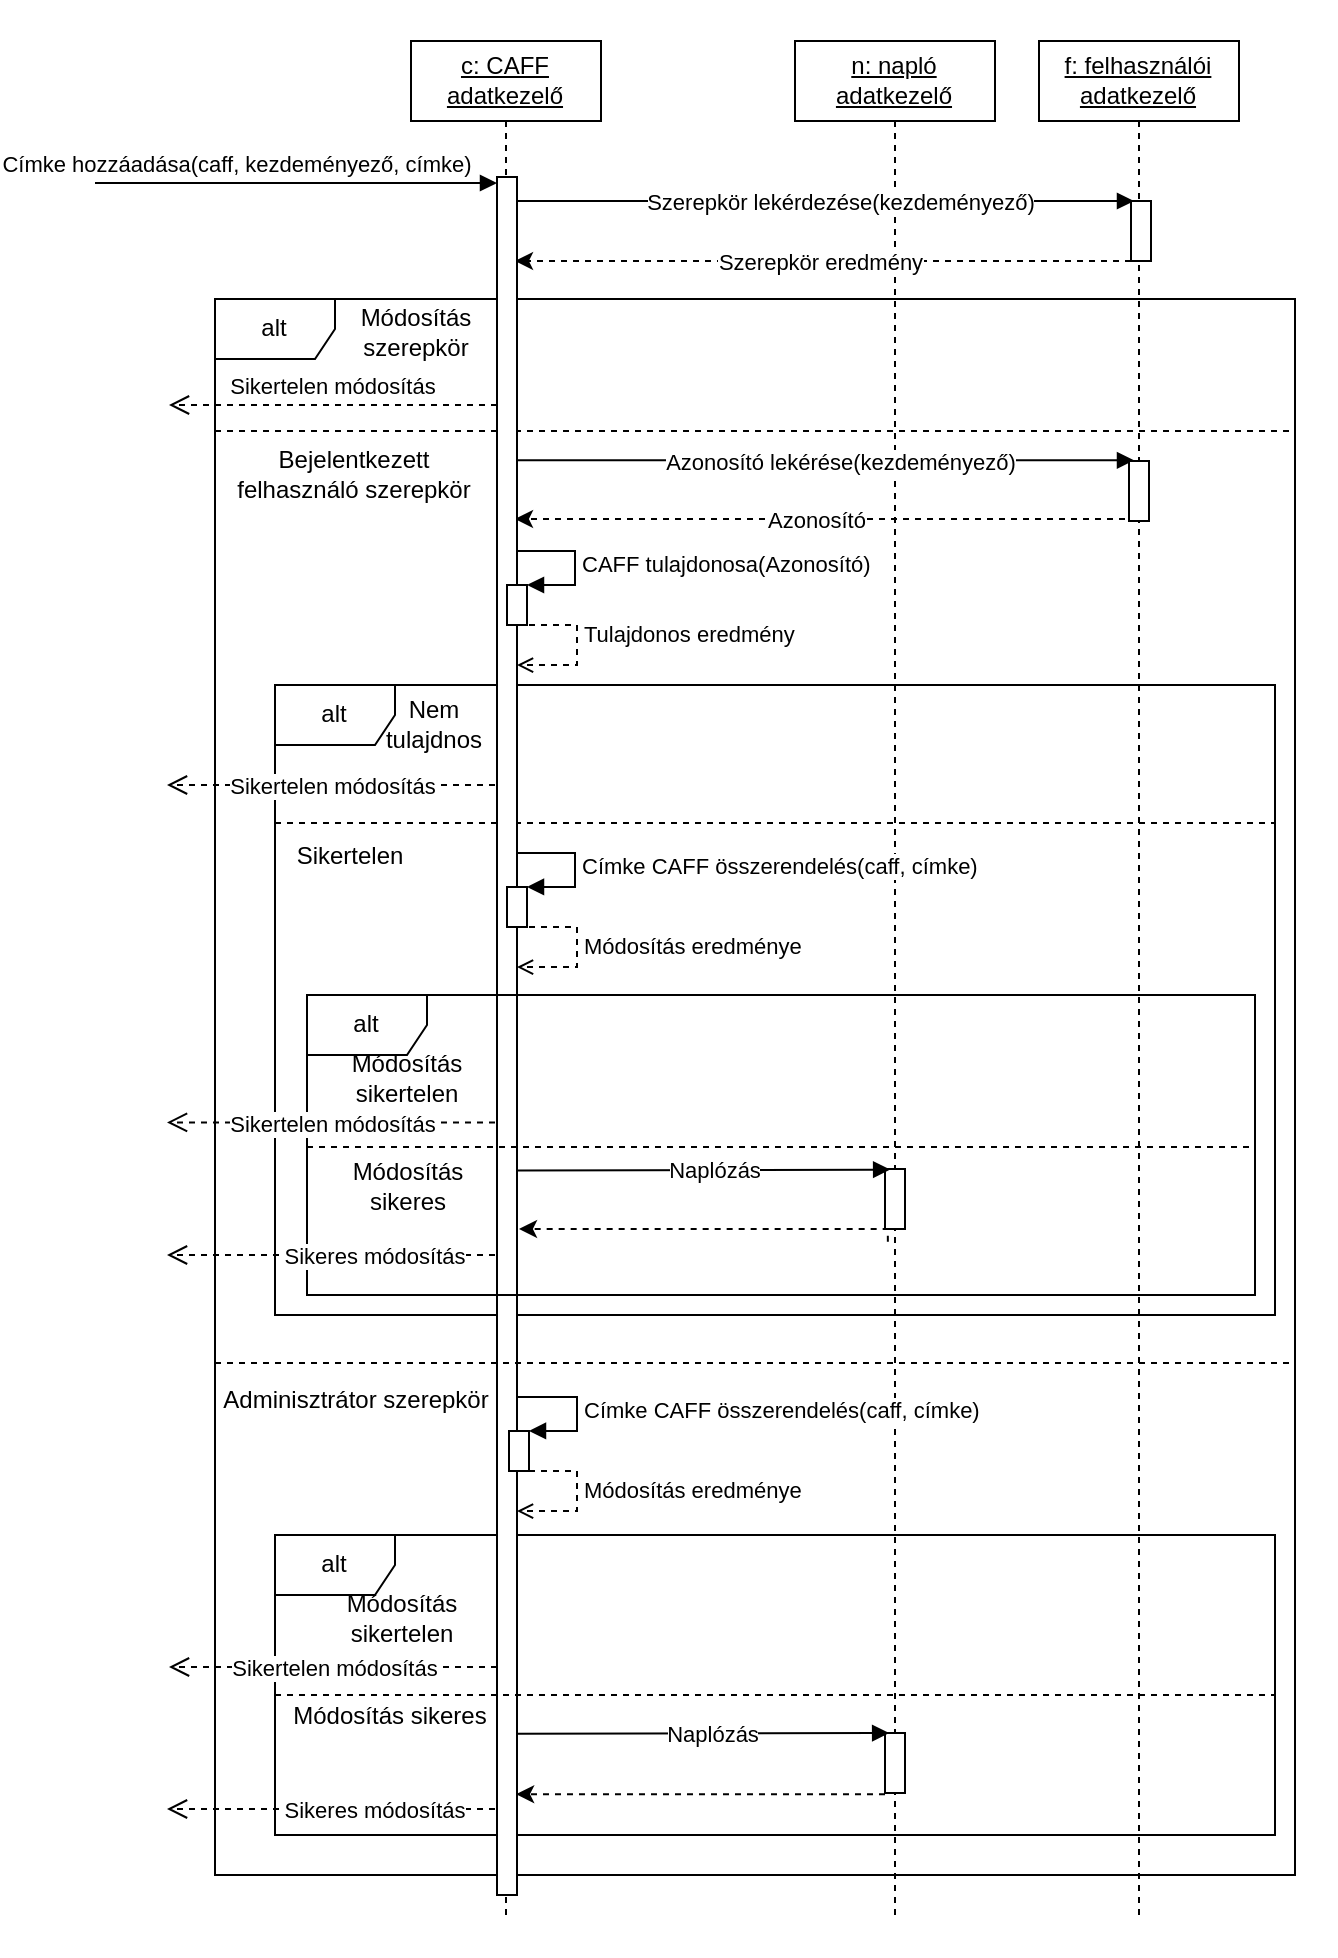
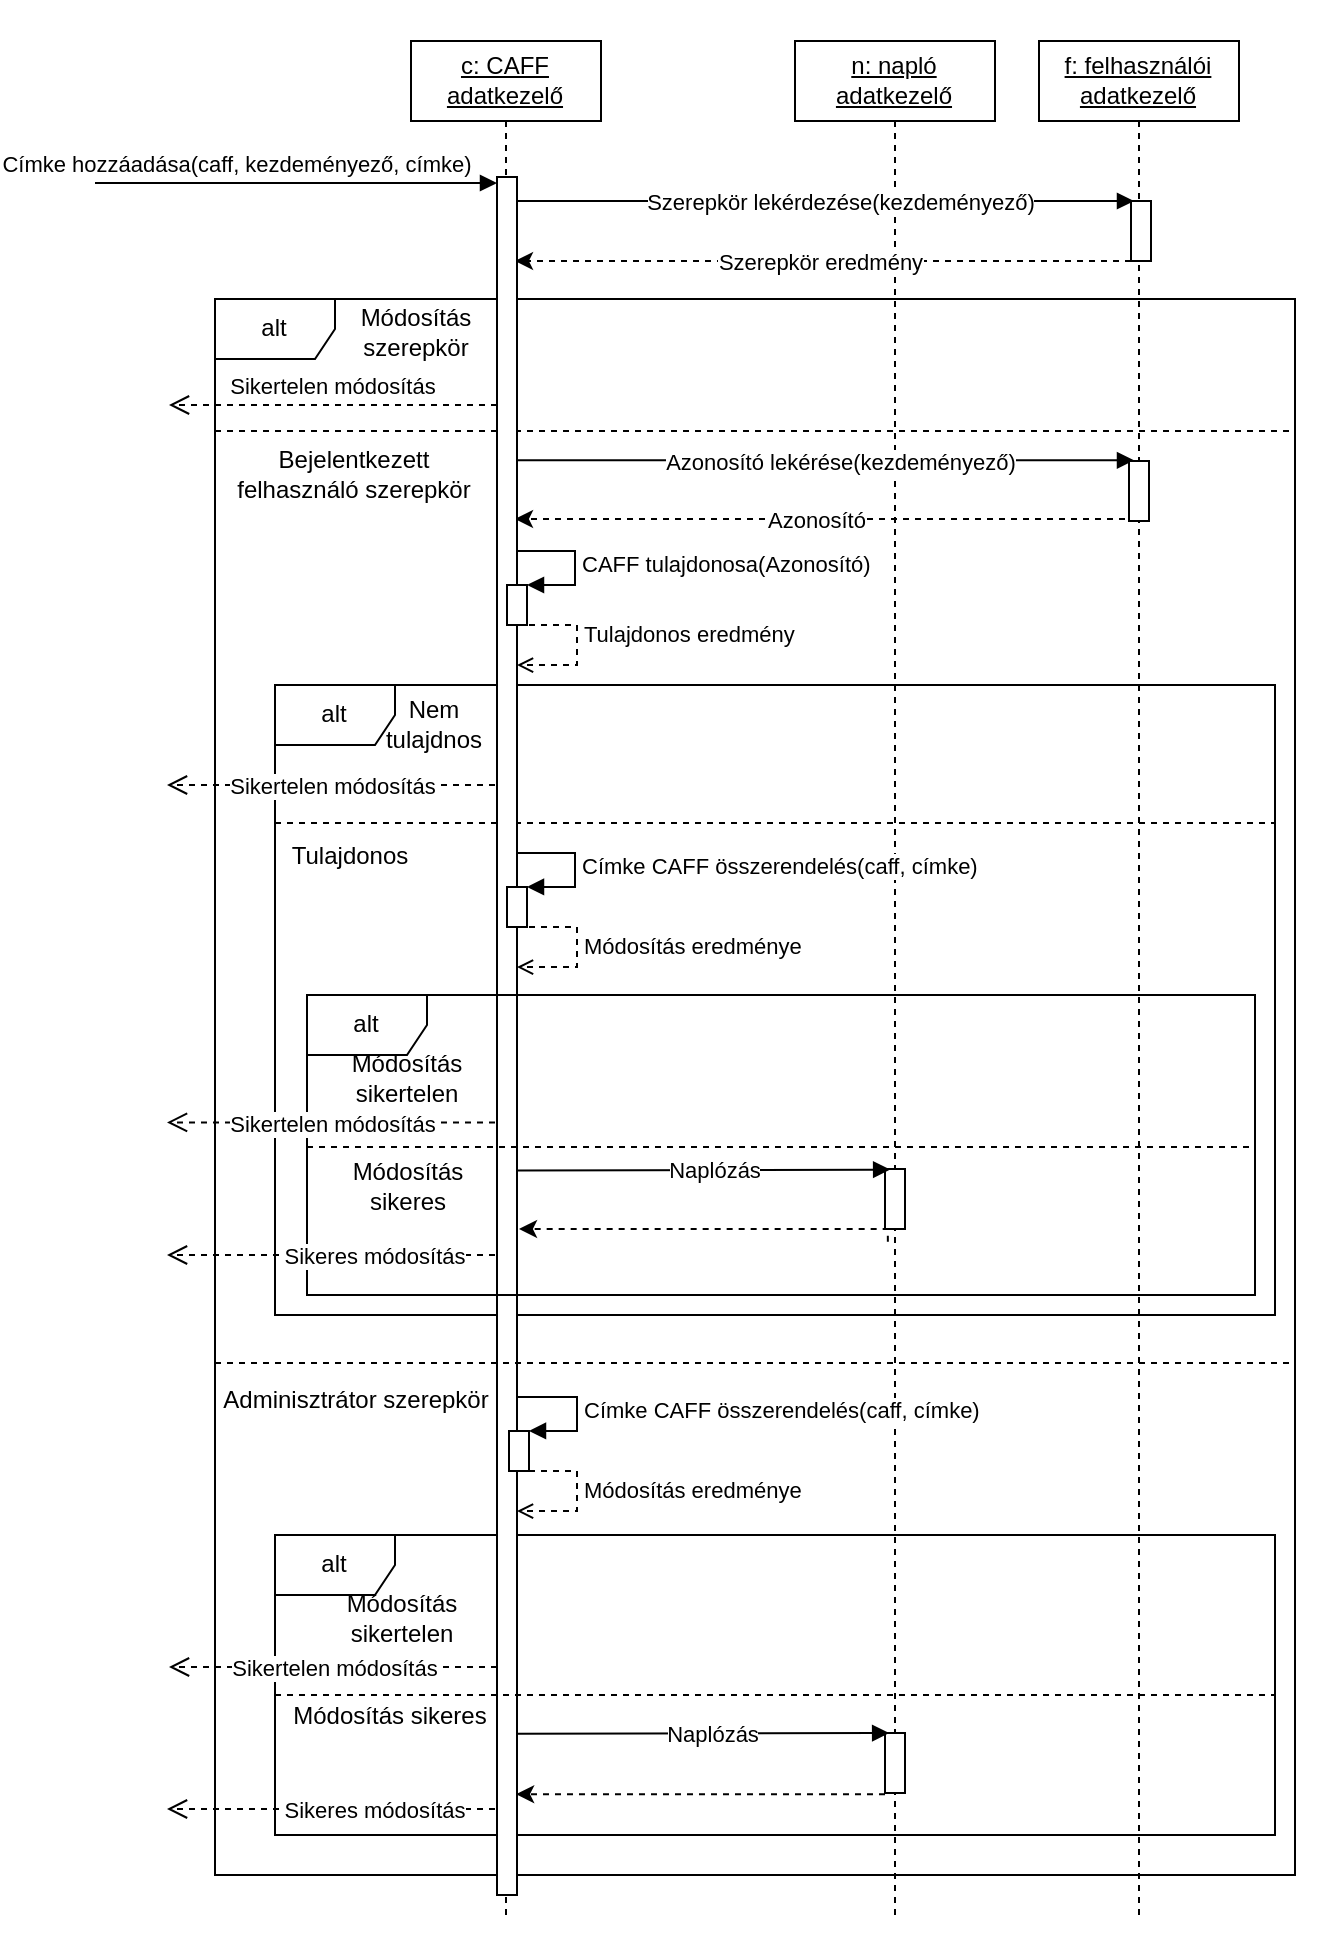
  <mxCell id="0" />
  <mxCell id="1" parent="0" />
  <mxCell id="2" value="alt" style="shape=umlFrame;whiteSpace=wrap;html=1;" vertex="1" parent="1"><mxGeometry x="110" width="500" height="150" as="geometry" y="767" /></mxCell>
  <mxCell id="3" value="alt" style="shape=umlFrame;whiteSpace=wrap;html=1;" parent="1" vertex="1"><mxGeometry x="80" y="149" width="540" height="788" as="geometry" /></mxCell>
  <mxCell id="4" value="&lt;u&gt;n: napló&lt;br&gt;adatkezelő&lt;/u&gt;" style="shape=umlLifeline;perimeter=lifelinePerimeter;whiteSpace=wrap;html=1;container=1;collapsible=0;recursiveResize=0;outlineConnect=0;" parent="1" vertex="1"><mxGeometry x="370" y="20" width="100" height="937" as="geometry" /></mxCell>
  <mxCell id="5" value="" style="html=1;points=[];perimeter=orthogonalPerimeter;" vertex="1" parent="4"><mxGeometry x="45" y="846" width="10" height="30" as="geometry" /></mxCell>
  <mxCell id="6" style="edgeStyle=orthogonalEdgeStyle;rounded=0;orthogonalLoop=1;jettySize=auto;html=1;dashed=1;exitX=0.143;exitY=0.981;exitDx=0;exitDy=0;exitPerimeter=0;" edge="1" parent="4"><mxGeometry relative="1" as="geometry"><mxPoint x="-139.43" y="876.57" as="targetPoint" /><Array as="points"><mxPoint x="-139.43" y="876.57" /></Array><mxPoint x="45.0" y="876" as="sourcePoint" /></mxGeometry></mxCell>
  <mxCell id="7" value="&lt;u&gt;f: felhasználói&lt;br&gt;adatkezelő&lt;/u&gt;" style="shape=umlLifeline;perimeter=lifelinePerimeter;whiteSpace=wrap;html=1;container=0;collapsible=0;recursiveResize=0;outlineConnect=0;" parent="1" vertex="1"><mxGeometry x="492" y="20" width="100" height="937" as="geometry" /></mxCell>
  <mxCell id="8" style="edgeStyle=orthogonalEdgeStyle;rounded=0;orthogonalLoop=1;jettySize=auto;html=1;dashed=1;" parent="1" source="30" edge="1"><mxGeometry relative="1" as="geometry"><mxPoint x="230" y="130" as="targetPoint" /><Array as="points"><mxPoint x="230" y="130" /></Array></mxGeometry></mxCell>
  <mxCell id="9" value="Szerepkör eredmény" style="edgeLabel;html=1;align=center;verticalAlign=middle;resizable=0;points=[];" parent="8" vertex="1" connectable="0"><mxGeometry x="-0.104" y="1" relative="1" as="geometry"><mxPoint x="-18" y="-1" as="offset" /></mxGeometry></mxCell>
  <mxCell id="10" value="&lt;u&gt;c: CAFF&lt;br&gt;adatkezelő&lt;br&gt;&lt;/u&gt;" style="shape=umlLifeline;perimeter=lifelinePerimeter;whiteSpace=wrap;html=1;container=0;collapsible=0;recursiveResize=0;outlineConnect=0;" parent="1" vertex="1"><mxGeometry x="178" y="20" width="95" height="937" as="geometry" /></mxCell>
  <mxCell id="11" value="Szerepkör lekérdezése(kezdeményező)" style="html=1;verticalAlign=bottom;endArrow=block;rounded=0;" parent="1" edge="1"><mxGeometry x="0.054" y="-10" relative="1" as="geometry"><mxPoint x="230" y="100" as="sourcePoint" /><mxPoint as="offset" /><mxPoint x="539.5" y="100" as="targetPoint" /></mxGeometry></mxCell>
  <mxCell id="12" value="" style="line;strokeWidth=1;fillColor=none;align=left;verticalAlign=middle;spacingTop=-1;spacingLeft=3;spacingRight=3;rotatable=0;labelPosition=right;points=[];portConstraint=eastwest;dashed=1;" parent="1" vertex="1"><mxGeometry x="80" y="211" width="540" height="8" as="geometry" /></mxCell>
  <mxCell id="13" value="Bejelentkezett felhasználó szerepkör" style="text;html=1;strokeColor=none;fillColor=none;align=center;verticalAlign=middle;whiteSpace=wrap;rounded=0;dashed=1;" parent="1" vertex="1"><mxGeometry x="80" y="222" width="140" height="30" as="geometry" /></mxCell>
  <mxCell id="14" value="Azonosító lekérése(kezdeményező)" style="html=1;verticalAlign=bottom;endArrow=block;rounded=0;" edge="1" parent="1"><mxGeometry x="0.054" y="-10" relative="1" as="geometry"><mxPoint x="230" y="229.66" as="sourcePoint" /><mxPoint as="offset" /><mxPoint x="539.5" y="229.66" as="targetPoint" /></mxGeometry></mxCell>
  <mxCell id="15" style="edgeStyle=orthogonalEdgeStyle;rounded=0;orthogonalLoop=1;jettySize=auto;html=1;dashed=1;" edge="1" parent="1"><mxGeometry relative="1" as="geometry"><mxPoint x="230" y="259" as="targetPoint" /><Array as="points"><mxPoint x="230" y="259" /></Array><mxPoint x="535" y="259" as="sourcePoint" /></mxGeometry></mxCell>
  <mxCell id="16" value="Azonosító" style="edgeLabel;html=1;align=center;verticalAlign=middle;resizable=0;points=[];" vertex="1" connectable="0" parent="15"><mxGeometry x="-0.104" y="1" relative="1" as="geometry"><mxPoint x="-18" y="-1" as="offset" /></mxGeometry></mxCell>
  <mxCell id="17" value="CAFF tulajdonosa(Azonosító)" style="edgeStyle=orthogonalEdgeStyle;html=1;align=left;spacingLeft=2;endArrow=block;rounded=0;" edge="1" parent="1"><mxGeometry x="0.042" relative="1" as="geometry"><mxPoint x="230" y="275" as="sourcePoint" /><Array as="points"><mxPoint x="260" y="275" /><mxPoint x="260" y="292" /><mxPoint x="236" y="292" /></Array><mxPoint x="236" y="292" as="targetPoint" /><mxPoint as="offset" /></mxGeometry></mxCell>
  <mxCell id="18" value="alt" style="shape=umlFrame;whiteSpace=wrap;html=1;" vertex="1" parent="1"><mxGeometry x="110" y="342" width="500" height="315" as="geometry" /></mxCell>
  <mxCell id="19" value="Nem tulajdnos" style="text;html=1;strokeColor=none;fillColor=none;align=center;verticalAlign=middle;whiteSpace=wrap;rounded=0;" vertex="1" parent="1"><mxGeometry x="160" y="347" width="60" height="30" as="geometry" /></mxCell>
  <mxCell id="20" value="" style="line;strokeWidth=1;fillColor=none;align=left;verticalAlign=middle;spacingTop=-1;spacingLeft=3;spacingRight=3;rotatable=0;labelPosition=right;points=[];portConstraint=eastwest;dashed=1;" vertex="1" parent="1"><mxGeometry x="110" y="407" width="500" height="8" as="geometry" /></mxCell>
  <mxCell id="21" value="Sikertelen módosítás" style="html=1;verticalAlign=bottom;endArrow=open;dashed=1;endSize=8;rounded=0;" edge="1" parent="1"><mxGeometry x="-0.012" y="10" relative="1" as="geometry"><mxPoint x="56" y="392" as="targetPoint" /><mxPoint x="220" y="392" as="sourcePoint" /><Array as="points"><mxPoint x="69" y="392" /></Array><mxPoint as="offset" /></mxGeometry></mxCell>
  <mxCell id="22" value="Címke CAFF összerendelés(caff, címke)" style="edgeStyle=orthogonalEdgeStyle;html=1;align=left;spacingLeft=2;endArrow=block;rounded=0;" edge="1" parent="1"><mxGeometry x="0.042" relative="1" as="geometry"><mxPoint x="230" y="425.98" as="sourcePoint" /><Array as="points"><mxPoint x="260" y="425.98" /><mxPoint x="260" y="442.98" /><mxPoint x="236" y="442.98" /></Array><mxPoint x="236" y="442.98" as="targetPoint" /><mxPoint as="offset" /></mxGeometry></mxCell>
  <mxCell id="23" value="Módosítás eredménye" style="edgeStyle=orthogonalEdgeStyle;html=1;align=left;spacingLeft=2;endArrow=open;rounded=0;entryX=1;entryY=0.192;entryDx=0;entryDy=0;entryPerimeter=0;dashed=1;endFill=0;" edge="1" parent="1"><mxGeometry relative="1" as="geometry"><mxPoint x="231" y="463" as="sourcePoint" /><Array as="points"><mxPoint x="261" y="463" /><mxPoint x="261" y="483" /></Array><mxPoint x="231" y="483.04" as="targetPoint" /></mxGeometry></mxCell>
  <mxCell id="24" value="" style="html=1;points=[];perimeter=orthogonalPerimeter;" parent="1" vertex="1"><mxGeometry x="221" y="88" width="10" height="859" as="geometry" /></mxCell>
  <mxCell id="25" value="Címke hozzáadása(caff, kezdeményező, címke)" style="html=1;verticalAlign=bottom;endArrow=block;entryX=0;entryY=0;rounded=0;" parent="1" edge="1"><mxGeometry as="geometry"><mxPoint x="20" y="91" as="sourcePoint" /><mxPoint x="-30" as="offset" /><mxPoint x="221" y="91" as="targetPoint" /></mxGeometry></mxCell>
  <mxCell id="26" value="Sikertelen módosítás" style="html=1;verticalAlign=bottom;endArrow=open;dashed=1;endSize=8;rounded=0;" parent="1" edge="1"><mxGeometry x="226" y="-797" as="geometry"><mxPoint x="57" y="202" as="targetPoint" /><mxPoint x="221" y="202" as="sourcePoint" /><Array as="points"><mxPoint x="70" y="202" /></Array><mxPoint as="offset" /></mxGeometry></mxCell>
  <mxCell id="27" value="Módosítás szerepkör" style="text;html=1;strokeColor=none;fillColor=none;align=center;verticalAlign=middle;whiteSpace=wrap;rounded=0;dashed=1;" parent="1" vertex="1"><mxGeometry x="126" y="151" width="110" height="30" as="geometry" /></mxCell>
  <mxCell id="28" value="" style="html=1;points=[];perimeter=orthogonalPerimeter;" vertex="1" parent="1"><mxGeometry x="226" y="292" width="10" height="20" as="geometry" /></mxCell>
  <mxCell id="29" value="Tulajdonos eredmény" style="edgeStyle=orthogonalEdgeStyle;html=1;align=left;spacingLeft=2;endArrow=open;rounded=0;entryX=1;entryY=0.192;entryDx=0;entryDy=0;entryPerimeter=0;dashed=1;endFill=0;" edge="1" parent="1"><mxGeometry as="geometry"><mxPoint x="231" y="312" as="sourcePoint" /><Array as="points"><mxPoint x="261" y="312" /><mxPoint x="261" y="332" /></Array><mxPoint x="231" y="332.04" as="targetPoint" /><mxPoint x="30" y="-5" as="offset" /></mxGeometry></mxCell>
  <mxCell id="30" value="" style="html=1;points=[];perimeter=orthogonalPerimeter;" parent="1" vertex="1"><mxGeometry x="538" y="100" width="10" height="30" as="geometry" /></mxCell>
  <mxCell id="31" value="" style="html=1;points=[];perimeter=orthogonalPerimeter;" vertex="1" parent="1"><mxGeometry x="537" y="230" width="10" height="30" as="geometry" /></mxCell>
  <mxCell id="32" value="" style="html=1;points=[];perimeter=orthogonalPerimeter;" vertex="1" parent="1"><mxGeometry x="226" y="443" width="10" height="20" as="geometry" /></mxCell>
  <mxCell id="33" value="alt" style="shape=umlFrame;whiteSpace=wrap;html=1;" vertex="1" parent="1"><mxGeometry x="126" y="497" width="474" height="150" as="geometry" /></mxCell>
  <mxCell id="34" value="" style="line;strokeWidth=1;fillColor=none;align=left;verticalAlign=middle;spacingTop=-1;spacingLeft=3;spacingRight=3;rotatable=0;labelPosition=right;points=[];portConstraint=eastwest;dashed=1;" vertex="1" parent="1"><mxGeometry x="126" y="569" width="474" height="8" as="geometry" /></mxCell>
- <mxCell id="35" value="Sikertelen" style="text;html=1;strokeColor=none;fillColor=none;align=center;verticalAlign=middle;whiteSpace=wrap;rounded=0;" vertex="1" parent="1"><mxGeometry x="118" y="413" width="60" height="30" as="geometry" /></mxCell>
+ <mxCell id="35" value="Tulajdonos" style="text;html=1;strokeColor=none;fillColor=none;align=center;verticalAlign=middle;whiteSpace=wrap;rounded=0;" vertex="1" parent="1"><mxGeometry x="118" y="413" width="60" height="30" as="geometry" /></mxCell>
  <mxCell id="36" value="Módosítás sikertelen" style="text;html=1;strokeColor=none;fillColor=none;align=center;verticalAlign=middle;whiteSpace=wrap;rounded=0;" vertex="1" parent="1"><mxGeometry x="133" y="524" width="87" height="30" as="geometry" /></mxCell>
  <mxCell id="37" value="Sikertelen módosítás" style="html=1;verticalAlign=bottom;endArrow=open;dashed=1;endSize=8;rounded=0;" edge="1" parent="1"><mxGeometry x="-0.012" y="10" relative="1" as="geometry"><mxPoint x="56" y="560.71" as="targetPoint" /><mxPoint x="220" y="560.71" as="sourcePoint" /><Array as="points"><mxPoint x="69" y="560.71" /></Array><mxPoint as="offset" /></mxGeometry></mxCell>
  <mxCell id="38" value="Módosítás sikeres" style="text;html=1;strokeColor=none;fillColor=none;align=center;verticalAlign=middle;whiteSpace=wrap;rounded=0;" vertex="1" parent="1"><mxGeometry x="134.5" y="578" width="84" height="30" as="geometry" /></mxCell>
  <mxCell id="39" value="" style="html=1;points=[];perimeter=orthogonalPerimeter;" vertex="1" parent="1"><mxGeometry x="415" y="584" width="10" height="30" as="geometry" /></mxCell>
  <mxCell id="40" value="Naplózás" style="html=1;verticalAlign=bottom;endArrow=block;rounded=0;entryX=0.257;entryY=0.01;entryDx=0;entryDy=0;entryPerimeter=0;" edge="1" parent="1"><mxGeometry x="0.054" y="-10" relative="1" as="geometry"><mxPoint x="231.5" y="584.71" as="sourcePoint" /><mxPoint as="offset" /><mxPoint x="417.57" y="584.3" as="targetPoint" /></mxGeometry></mxCell>
  <mxCell id="41" style="edgeStyle=orthogonalEdgeStyle;rounded=0;orthogonalLoop=1;jettySize=auto;html=1;dashed=1;exitX=0.143;exitY=0.981;exitDx=0;exitDy=0;exitPerimeter=0;" edge="1" parent="1"><mxGeometry relative="1" as="geometry"><mxPoint x="232" y="614" as="targetPoint" /><Array as="points"><mxPoint x="232" y="614" /></Array><mxPoint x="416.43" y="620.43" as="sourcePoint" /></mxGeometry></mxCell>
  <mxCell id="42" value="Sikeres módosítás" style="html=1;verticalAlign=bottom;endArrow=open;dashed=1;endSize=8;rounded=0;" edge="1" parent="1"><mxGeometry x="-0.268" y="10" relative="1" as="geometry"><mxPoint x="56" y="627" as="targetPoint" /><mxPoint x="220" y="627" as="sourcePoint" /><Array as="points"><mxPoint x="69" y="627" /></Array><mxPoint as="offset" /></mxGeometry></mxCell>
  <mxCell id="43" value="" style="line;strokeWidth=1;fillColor=none;align=left;verticalAlign=middle;spacingTop=-1;spacingLeft=3;spacingRight=3;rotatable=0;labelPosition=right;points=[];portConstraint=eastwest;dashed=1;" vertex="1" parent="1"><mxGeometry x="80" y="677" width="540" height="8" as="geometry" /></mxCell>
  <mxCell id="44" value="Adminisztrátor szerepkör" style="text;html=1;strokeColor=none;fillColor=none;align=center;verticalAlign=middle;whiteSpace=wrap;rounded=0;dashed=1;" vertex="1" parent="1"><mxGeometry x="81" y="685" width="140" height="30" as="geometry" /></mxCell>
  <mxCell id="45" value="Címke CAFF összerendelés(caff, címke)" style="edgeStyle=orthogonalEdgeStyle;html=1;align=left;spacingLeft=2;endArrow=block;rounded=0;" edge="1" parent="1"><mxGeometry x="0.042" relative="1" as="geometry"><mxPoint x="231" y="697.98" as="sourcePoint" /><Array as="points"><mxPoint x="261" y="697.98" /><mxPoint x="261" y="714.98" /><mxPoint x="237" y="714.98" /></Array><mxPoint x="237" y="714.98" as="targetPoint" /><mxPoint as="offset" /></mxGeometry></mxCell>
  <mxCell id="46" value="" style="html=1;points=[];perimeter=orthogonalPerimeter;" vertex="1" parent="1"><mxGeometry x="227" y="715" width="10" height="20" as="geometry" /></mxCell>
  <mxCell id="47" value="Módosítás eredménye" style="edgeStyle=orthogonalEdgeStyle;html=1;align=left;spacingLeft=2;endArrow=open;rounded=0;entryX=1;entryY=0.192;entryDx=0;entryDy=0;entryPerimeter=0;dashed=1;endFill=0;" edge="1" parent="1"><mxGeometry relative="1" as="geometry"><mxPoint x="231" y="735" as="sourcePoint" /><Array as="points"><mxPoint x="261" y="735" /><mxPoint x="261" y="755" /></Array><mxPoint x="231" y="755.04" as="targetPoint" /></mxGeometry></mxCell>
  <mxCell id="48" value="" style="line;strokeWidth=1;fillColor=none;align=left;verticalAlign=middle;spacingTop=-1;spacingLeft=3;spacingRight=3;rotatable=0;labelPosition=right;points=[];portConstraint=eastwest;dashed=1;" vertex="1" parent="1"><mxGeometry x="110" y="843" width="500" height="8" as="geometry" /></mxCell>
  <mxCell id="49" value="Módosítás sikertelen" style="text;html=1;strokeColor=none;fillColor=none;align=center;verticalAlign=middle;whiteSpace=wrap;rounded=0;" vertex="1" parent="1"><mxGeometry x="118" y="794" width="112" height="30" as="geometry" /></mxCell>
  <mxCell id="50" value="Sikertelen módosítás" style="html=1;verticalAlign=bottom;endArrow=open;dashed=1;endSize=8;rounded=0;" edge="1" parent="1"><mxGeometry x="-0.012" y="10" relative="1" as="geometry"><mxPoint x="57" y="833" as="targetPoint" /><mxPoint x="221" y="833" as="sourcePoint" /><Array as="points"><mxPoint x="70" y="833" /></Array><mxPoint as="offset" /></mxGeometry></mxCell>
  <mxCell id="51" value="Módosítás sikeres" style="text;html=1;strokeColor=none;fillColor=none;align=center;verticalAlign=middle;whiteSpace=wrap;rounded=0;" vertex="1" parent="1"><mxGeometry x="118" y="843" width="100" height="30" as="geometry" /></mxCell>
  <mxCell id="52" value="Naplózás" style="html=1;verticalAlign=bottom;endArrow=block;rounded=0;entryX=0.257;entryY=0.01;entryDx=0;entryDy=0;entryPerimeter=0;" edge="1" parent="1"><mxGeometry x="0.054" y="-10" relative="1" as="geometry"><mxPoint x="231" y="866.41" as="sourcePoint" /><mxPoint as="offset" /><mxPoint x="417.07" y="866" as="targetPoint" /></mxGeometry></mxCell>
  <mxCell id="53" value="Sikeres módosítás" style="html=1;verticalAlign=bottom;endArrow=open;dashed=1;endSize=8;rounded=0;" edge="1" parent="1"><mxGeometry x="-0.268" y="10" relative="1" as="geometry"><mxPoint x="56" y="904" as="targetPoint" /><mxPoint x="220" y="904" as="sourcePoint" /><Array as="points"><mxPoint x="69" y="904" /></Array><mxPoint as="offset" /></mxGeometry></mxCell>
